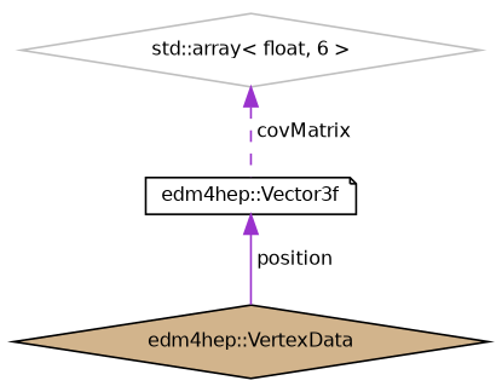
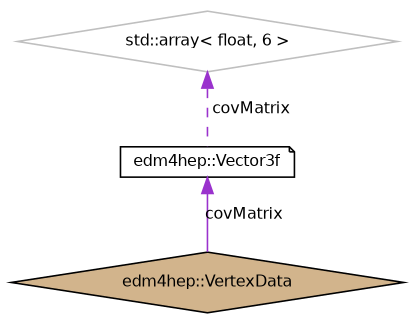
  digraph {
    node [color=black fillcolor=white fontname=Helvetica fontsize=10 shape=diamond style=filled]
    edge [color=darkorchid3 dir=back fontname=Helvetica fontsize=10 labelfontname=Helvetica labelfontsize=10]
    n1 [fillcolor=tan fontcolor=black height=0.2 label="edm4hep::VertexData" width=0.4]
    n2 [color=grey75 height=0.2 label="std::array\< float, 6 \>" width=0.4]
    n3 [height=0.2 label="edm4hep::Vector3f" shape=note width=0.4]
    n2 -> n3 [label=" covMatrix" style=dashed]
-   n3 -> n1 [label=" position" style=solid]
+   n3 -> n1 [label=" covMatrix" style=solid]
  }
